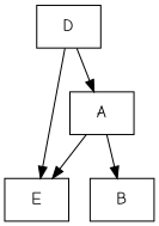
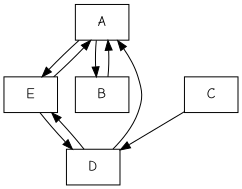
  digraph {
    fontname="Comic Neue"
    rankdir=TB
    node [fontname="Comic Neue" shape=record]
    edge [fontname="Comic Neue"]
    n1 [label=A]
    n2 [label=E]
    n3 [label=B]
    n4 [label=D]
+   n5 [label=C]
    n1 -> n2
    n1 -> n3
+   n2 -> n1
+   n2 -> n4
+   n3 -> n1
    n4 -> n1
    n4 -> n2
+   n5 -> n4
  }
